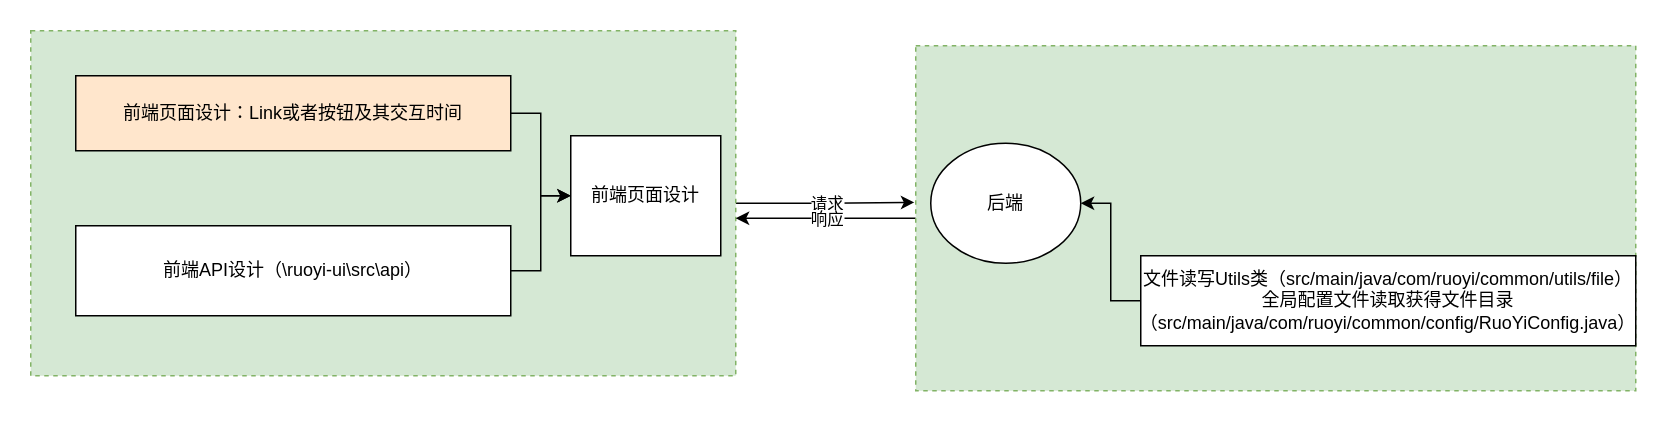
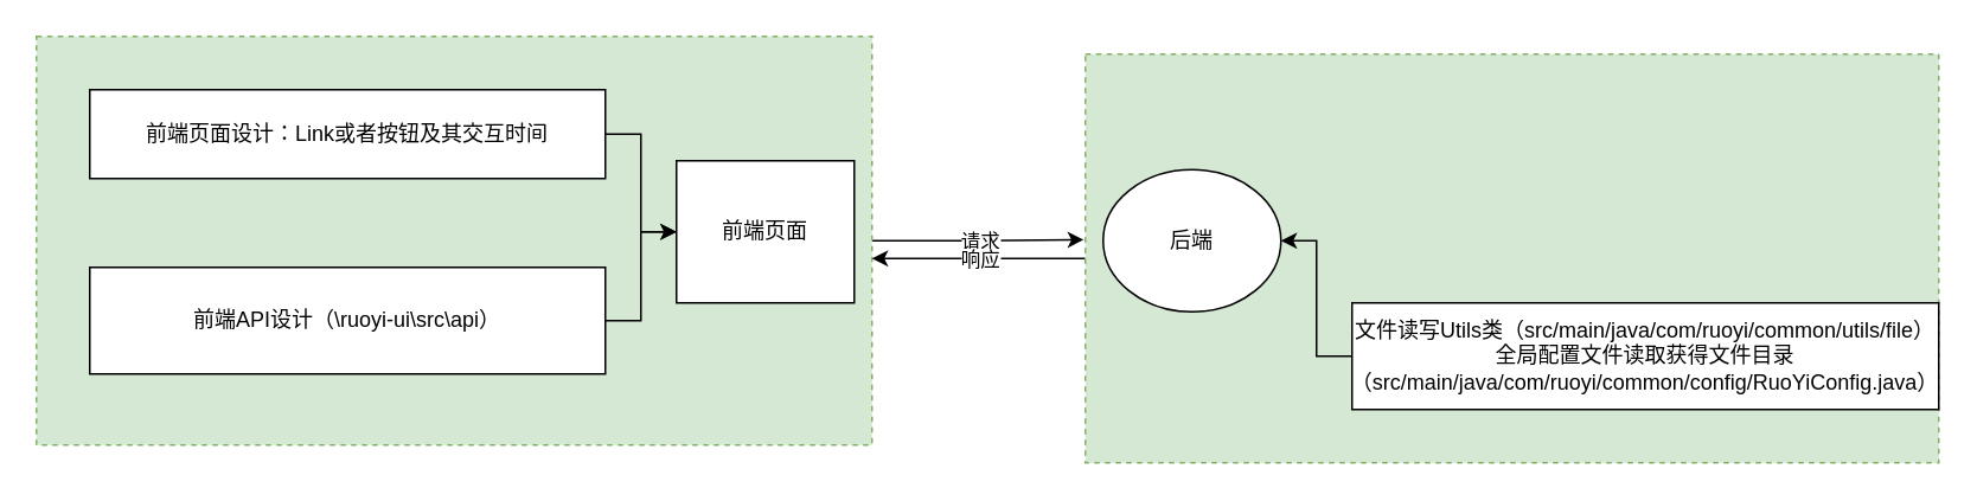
  <mxCell id="0" />
  <mxCell id="1" parent="0" />
  <mxCell id="2" style="edgeStyle=orthogonalEdgeStyle;rounded=0;orthogonalLoop=1;jettySize=auto;html=1;entryX=-0.002;entryY=0.454;entryDx=0;entryDy=0;entryPerimeter=0;" edge="1" parent="1" source="4" target="12"><mxGeometry relative="1" as="geometry" /></mxCell>
  <mxCell id="3" value="请求" style="edgeLabel;html=1;align=center;verticalAlign=middle;resizable=0;points=[];" vertex="1" connectable="0" parent="2"><mxGeometry x="0.421" relative="1" as="geometry"><mxPoint x="-24" y="1" as="offset" /></mxGeometry></mxCell>
  <mxCell id="4" value="" style="rounded=0;whiteSpace=wrap;html=1;fillColor=#d5e8d4;strokeColor=#82b366;dashed=1;" vertex="1" parent="1"><mxGeometry x="20" y="20" width="470" height="230" as="geometry" /></mxCell>
  <mxCell id="5" style="edgeStyle=orthogonalEdgeStyle;rounded=0;orthogonalLoop=1;jettySize=auto;html=1;" edge="1" parent="1" source="6" target="9"><mxGeometry relative="1" as="geometry" /></mxCell>
- <mxCell id="6" value="前端页面设计：Link或者按钮及其交互时间" style="rounded=0;whiteSpace=wrap;html=1;fillColor=#ffe6cc;" vertex="1" parent="1"><mxGeometry x="50" y="50" width="290" height="50" as="geometry" /></mxCell>
+ <mxCell id="6" value="前端页面设计：Link或者按钮及其交互时间" style="rounded=0;whiteSpace=wrap;html=1;" vertex="1" parent="1"><mxGeometry x="50" y="50" width="290" height="50" as="geometry" /></mxCell>
  <mxCell id="7" style="edgeStyle=orthogonalEdgeStyle;rounded=0;orthogonalLoop=1;jettySize=auto;html=1;" edge="1" parent="1" source="8" target="9"><mxGeometry relative="1" as="geometry" /></mxCell>
  <mxCell id="8" value="前端API设计（\ruoyi-ui\src\api）" style="rounded=0;whiteSpace=wrap;html=1;" vertex="1" parent="1"><mxGeometry x="50" y="150" width="290" height="60" as="geometry" /></mxCell>
- <mxCell id="9" value="前端页面设计" style="rounded=0;whiteSpace=wrap;html=1;" vertex="1" parent="1"><mxGeometry x="380" y="90" width="100" height="80" as="geometry" /></mxCell>
+ <mxCell id="9" value="前端页面" style="rounded=0;whiteSpace=wrap;html=1;" vertex="1" parent="1"><mxGeometry x="380" y="90" width="100" height="80" as="geometry" /></mxCell>
  <mxCell id="10" style="edgeStyle=orthogonalEdgeStyle;rounded=0;orthogonalLoop=1;jettySize=auto;html=1;" edge="1" parent="1" source="12"><mxGeometry relative="1" as="geometry"><mxPoint x="490" y="145" as="targetPoint" /></mxGeometry></mxCell>
  <mxCell id="11" value="响应" style="edgeLabel;html=1;align=center;verticalAlign=middle;resizable=0;points=[];" vertex="1" connectable="0" parent="10"><mxGeometry x="-0.306" y="1" relative="1" as="geometry"><mxPoint x="-18" y="-1" as="offset" /></mxGeometry></mxCell>
  <mxCell id="12" value="" style="rounded=0;whiteSpace=wrap;html=1;fillColor=#d5e8d4;strokeColor=#82b366;dashed=1;" vertex="1" parent="1"><mxGeometry x="610" y="30" width="480" height="230" as="geometry" /></mxCell>
  <mxCell id="13" style="edgeStyle=orthogonalEdgeStyle;rounded=0;orthogonalLoop=1;jettySize=auto;html=1;" edge="1" parent="1" source="14" target="15"><mxGeometry relative="1" as="geometry" /></mxCell>
  <mxCell id="14" value="文件读写Utils类（src/main/java/com/ruoyi/common/utils/file）&lt;div&gt;全局配置文件读取获得文件目录（src/main/java/com/ruoyi/common/config/RuoYiConfig.java）&lt;/div&gt;" style="rounded=0;whiteSpace=wrap;html=1;" vertex="1" parent="1"><mxGeometry x="760" y="170" width="330" height="60" as="geometry" /></mxCell>
  <mxCell id="15" value="后端" style="ellipse;whiteSpace=wrap;html=1;" vertex="1" parent="1"><mxGeometry x="620" y="95" width="100" height="80" as="geometry" /></mxCell>
